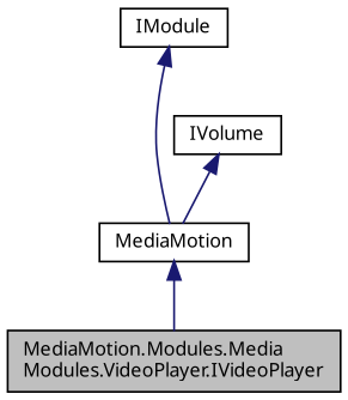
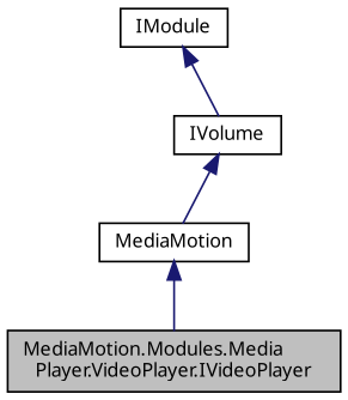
  digraph {
    fontname="Noto Sans"
    node [color=black fillcolor=white fontname="Noto Sans" fontsize=10 shape=record style=filled]
    edge [color=midnightblue dir=back fontname="Noto Sans" fontsize=10 labelfontname=Helvetica labelfontsize=10 style=solid]
-   n1 [fillcolor=grey75 fontcolor=black height=0.2 label="MediaMotion.Modules.Media\lModules.VideoPlayer.IVideoPlayer" width=0.4]
+   n1 [fillcolor=grey75 fontcolor=black height=0.2 label="MediaMotion.Modules.Media\lPlayer.VideoPlayer.IVideoPlayer" width=0.4]
    n2 [height=0.2 label=MediaMotion width=0.4]
    n3 [height=0.2 label=IModule width=0.4]
    n4 [height=0.2 label=IVolume width=0.4]
    n2 -> n1
-   n3 -> n2
+   n3 -> n4
    n4 -> n2
  }
